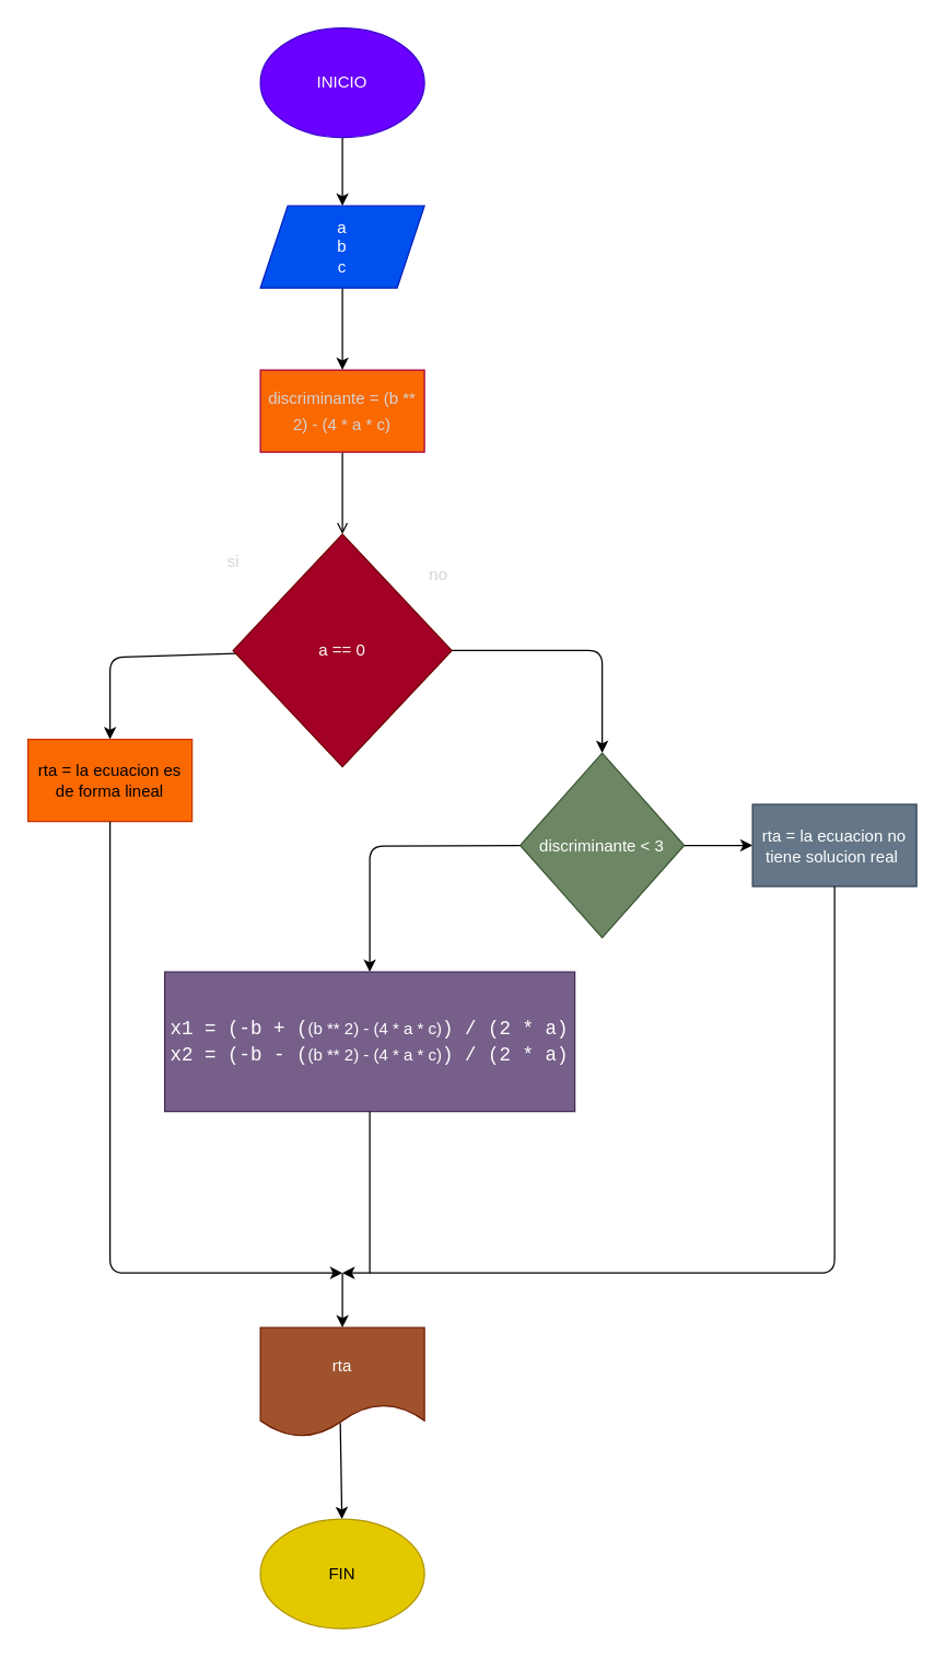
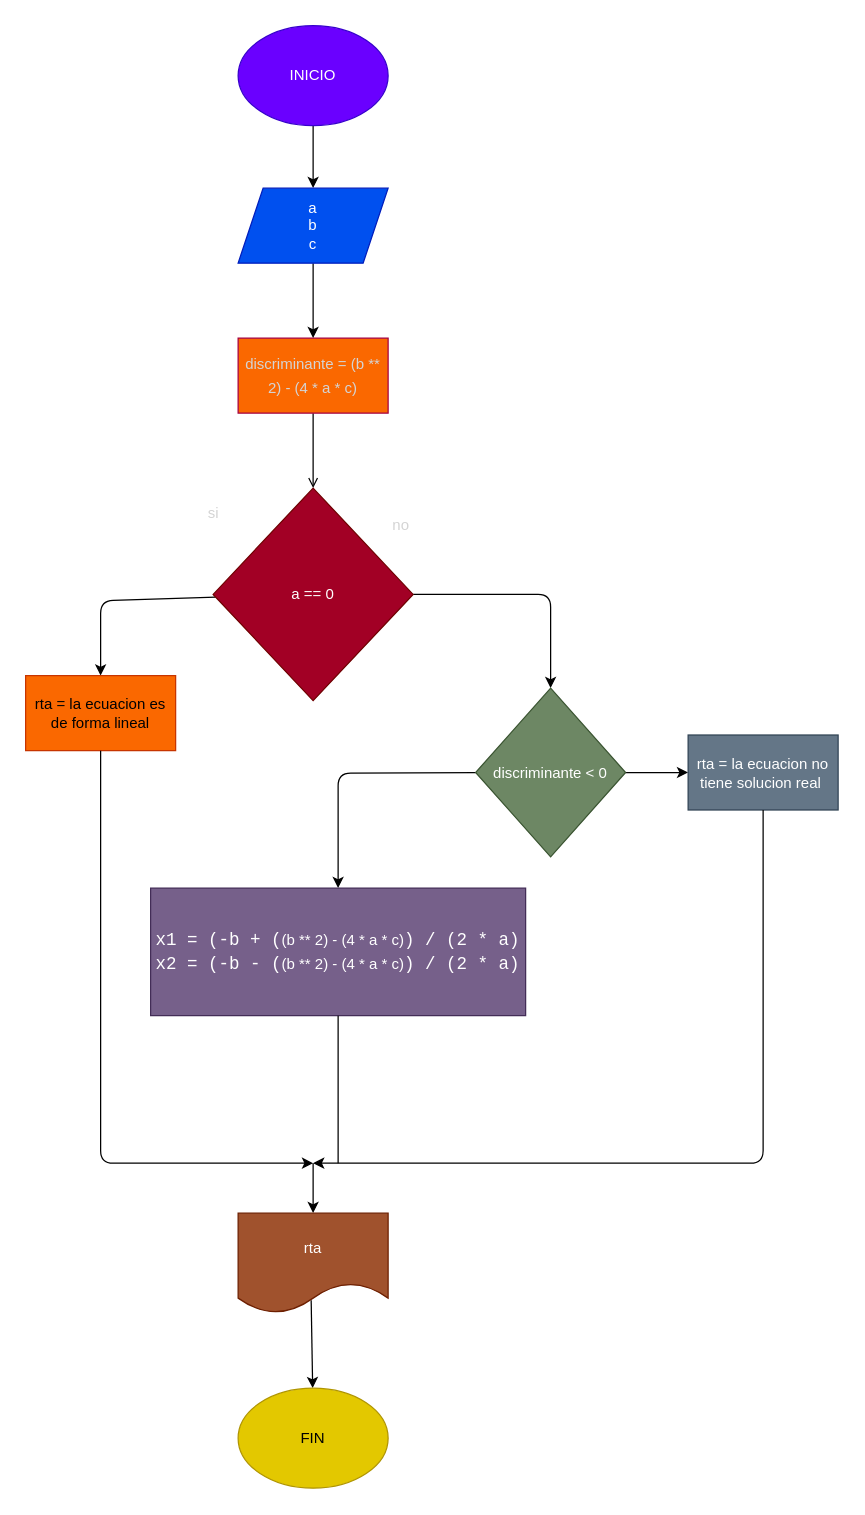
  <mxCell id="0" />
  <mxCell id="1" parent="0" />
  <mxCell id="2" value="" style="edgeStyle=none;html=1;entryX=0.5;entryY=0;entryDx=0;entryDy=0;" edge="1" parent="1" source="3" target="7"><mxGeometry relative="1" as="geometry"><mxPoint x="250" y="150" as="targetPoint" /></mxGeometry></mxCell>
  <mxCell id="3" value="INICIO" style="ellipse;whiteSpace=wrap;html=1;fillColor=#6a00ff;fontColor=#ffffff;strokeColor=#3700CC;" vertex="1" parent="1"><mxGeometry x="190" y="20" width="120" height="80" as="geometry" /></mxCell>
  <mxCell id="4" value="" style="edgeStyle=none;html=1;fontFamily=Helvetica;fontSize=12;fontColor=#D4D4D4;endArrow=open;" edge="1" parent="1" source="5" target="10"><mxGeometry relative="1" as="geometry" /></mxCell>
  <mxCell id="5" value="&lt;div style=&quot;line-height: 19px;&quot;&gt;&lt;font color=&quot;#d4d4d4&quot;&gt;discriminante = (b ** 2) - (4 * a * c)&lt;/font&gt;&lt;/div&gt;" style="rounded=0;whiteSpace=wrap;html=1;fillColor=#fa6800;fontColor=#ffffff;strokeColor=#A50040;" vertex="1" parent="1"><mxGeometry x="190" y="270" width="120" height="60" as="geometry" /></mxCell>
  <mxCell id="6" value="" style="edgeStyle=none;html=1;" edge="1" parent="1" source="7" target="5"><mxGeometry relative="1" as="geometry" /></mxCell>
  <mxCell id="7" value="a&lt;br&gt;b&lt;br&gt;c" style="shape=parallelogram;perimeter=parallelogramPerimeter;whiteSpace=wrap;html=1;fixedSize=1;fillColor=#0050ef;fontColor=#ffffff;strokeColor=#001DBC;" vertex="1" parent="1"><mxGeometry x="190" y="150" width="120" height="60" as="geometry" /></mxCell>
  <mxCell id="8" value="" style="edgeStyle=none;html=1;fontFamily=Helvetica;fontSize=12;fontColor=#D4D4D4;" edge="1" parent="1" source="10" target="11"><mxGeometry relative="1" as="geometry"><Array as="points"><mxPoint x="80" y="480" /></Array></mxGeometry></mxCell>
  <mxCell id="9" value="" style="edgeStyle=none;html=1;fontFamily=Helvetica;fontSize=12;fontColor=#D4D4D4;" edge="1" parent="1" source="10" target="16"><mxGeometry relative="1" as="geometry"><Array as="points"><mxPoint x="440" y="475" /></Array></mxGeometry></mxCell>
  <mxCell id="10" value="a == 0" style="rhombus;whiteSpace=wrap;html=1;labelBackgroundColor=none;fontFamily=Helvetica;fontSize=12;fontColor=#ffffff;fillColor=#a20025;strokeColor=#6F0000;" vertex="1" parent="1"><mxGeometry x="170" y="390" width="160" height="170" as="geometry" /></mxCell>
  <mxCell id="11" value="rta = la ecuacion es de forma lineal" style="rounded=0;whiteSpace=wrap;html=1;labelBackgroundColor=none;fontFamily=Helvetica;fontSize=12;fontColor=#000000;fillColor=#fa6800;strokeColor=#C73500;" vertex="1" parent="1"><mxGeometry x="20" y="540" width="120" height="60" as="geometry" /></mxCell>
  <mxCell id="12" value="si" style="text;html=1;align=center;verticalAlign=middle;resizable=0;points=[];autosize=1;strokeColor=none;fillColor=none;fontSize=12;fontFamily=Helvetica;fontColor=#D4D4D4;" vertex="1" parent="1"><mxGeometry x="155" y="395" width="30" height="30" as="geometry" /></mxCell>
  <mxCell id="13" value="no" style="text;html=1;align=center;verticalAlign=middle;resizable=0;points=[];autosize=1;strokeColor=none;fillColor=none;fontSize=12;fontFamily=Helvetica;fontColor=#D4D4D4;" vertex="1" parent="1"><mxGeometry x="300" y="405" width="40" height="30" as="geometry" /></mxCell>
  <mxCell id="14" value="" style="edgeStyle=none;html=1;fontFamily=Helvetica;fontSize=12;fontColor=#D4D4D4;" edge="1" parent="1" source="16" target="17"><mxGeometry relative="1" as="geometry" /></mxCell>
  <mxCell id="15" value="" style="edgeStyle=none;html=1;fontFamily=Helvetica;fontSize=12;fontColor=#D4D4D4;" edge="1" parent="1" source="16" target="18"><mxGeometry relative="1" as="geometry"><Array as="points"><mxPoint x="270" y="618" /></Array></mxGeometry></mxCell>
- <mxCell id="16" value="discriminante &amp;lt; 3" style="rhombus;whiteSpace=wrap;html=1;labelBackgroundColor=none;fontFamily=Helvetica;fontSize=12;fontColor=#ffffff;fillColor=#6d8764;strokeColor=#3A5431;" vertex="1" parent="1"><mxGeometry x="380" y="550" width="120" height="135" as="geometry" /></mxCell>
+ <mxCell id="16" value="discriminante &amp;lt; 0" style="rhombus;whiteSpace=wrap;html=1;labelBackgroundColor=none;fontFamily=Helvetica;fontSize=12;fontColor=#ffffff;fillColor=#6d8764;strokeColor=#3A5431;" vertex="1" parent="1"><mxGeometry x="380" y="550" width="120" height="135" as="geometry" /></mxCell>
  <mxCell id="17" value="rta = la ecuacion no tiene solucion real&amp;nbsp;" style="whiteSpace=wrap;html=1;fontColor=#ffffff;labelBackgroundColor=none;fontFamily=Helvetica;fontSize=12;fillColor=#647687;strokeColor=#314354;" vertex="1" parent="1"><mxGeometry x="550" y="587.5" width="120" height="60" as="geometry" /></mxCell>
  <mxCell id="18" value="&lt;div style=&quot;font-family: Consolas, &amp;quot;Courier New&amp;quot;, monospace; font-size: 14px; line-height: 19px;&quot;&gt;&lt;div style=&quot;&quot;&gt;x1 = (-b + (&lt;span style=&quot;font-family: Helvetica; font-size: 12px;&quot;&gt;(b ** 2) - (4 * a * c)&lt;/span&gt;) / (2 * a)&lt;/div&gt;&lt;div style=&quot;&quot;&gt;&lt;span style=&quot;background-color: initial;&quot;&gt;x2 = (-b - (&lt;/span&gt;&lt;span style=&quot;background-color: initial; font-family: Helvetica; font-size: 12px;&quot;&gt;(b ** 2) - (4 * a * c)&lt;/span&gt;&lt;span style=&quot;background-color: initial;&quot;&gt;) / (2 * a)&lt;/span&gt;&lt;/div&gt;&lt;/div&gt;" style="rounded=0;whiteSpace=wrap;html=1;labelBackgroundColor=none;fontFamily=Helvetica;fontSize=12;fontColor=#ffffff;fillColor=#76608a;strokeColor=#432D57;" vertex="1" parent="1"><mxGeometry x="120" y="710" width="300" height="102" as="geometry" /></mxCell>
  <mxCell id="19" value="" style="endArrow=classic;html=1;fontFamily=Helvetica;fontSize=12;fontColor=#D4D4D4;exitX=0.5;exitY=1;exitDx=0;exitDy=0;" edge="1" parent="1" source="11"><mxGeometry width="50" height="50" relative="1" as="geometry"><mxPoint x="280" y="730" as="sourcePoint" /><mxPoint x="250" y="930" as="targetPoint" /><Array as="points"><mxPoint x="80" y="930" /></Array></mxGeometry></mxCell>
  <mxCell id="20" value="" style="endArrow=classic;html=1;fontFamily=Helvetica;fontSize=12;fontColor=#D4D4D4;exitX=0.5;exitY=1;exitDx=0;exitDy=0;" edge="1" parent="1" source="17"><mxGeometry width="50" height="50" relative="1" as="geometry"><mxPoint x="280" y="730" as="sourcePoint" /><mxPoint x="250" y="930" as="targetPoint" /><Array as="points"><mxPoint x="610" y="930" /></Array></mxGeometry></mxCell>
  <mxCell id="21" value="" style="endArrow=none;html=1;fontFamily=Helvetica;fontSize=12;fontColor=#D4D4D4;exitX=0.5;exitY=1;exitDx=0;exitDy=0;" edge="1" parent="1" source="18"><mxGeometry width="50" height="50" relative="1" as="geometry"><mxPoint x="280" y="730" as="sourcePoint" /><mxPoint x="270" y="930" as="targetPoint" /></mxGeometry></mxCell>
  <mxCell id="22" value="" style="endArrow=classic;html=1;fontFamily=Helvetica;fontSize=12;fontColor=#D4D4D4;" edge="1" parent="1" target="24"><mxGeometry width="50" height="50" relative="1" as="geometry"><mxPoint x="250" y="930" as="sourcePoint" /><mxPoint x="250" y="1010" as="targetPoint" /></mxGeometry></mxCell>
  <mxCell id="23" value="" style="edgeStyle=none;html=1;fontFamily=Helvetica;fontSize=12;fontColor=#D4D4D4;exitX=0.487;exitY=0.872;exitDx=0;exitDy=0;exitPerimeter=0;" edge="1" parent="1" source="24" target="25"><mxGeometry relative="1" as="geometry"><mxPoint x="250" y="1050" as="sourcePoint" /></mxGeometry></mxCell>
  <mxCell id="24" value="rta" style="shape=document;whiteSpace=wrap;html=1;boundedLbl=1;labelBackgroundColor=none;fontFamily=Helvetica;fontSize=12;fontColor=#ffffff;fillColor=#a0522d;strokeColor=#6D1F00;" vertex="1" parent="1"><mxGeometry x="190" y="970" width="120" height="80" as="geometry" /></mxCell>
  <mxCell id="25" value="FIN" style="ellipse;whiteSpace=wrap;html=1;labelBackgroundColor=none;fontFamily=Helvetica;fontSize=12;fontColor=#000000;fillColor=#e3c800;strokeColor=#B09500;" vertex="1" parent="1"><mxGeometry x="190" y="1110" width="120" height="80" as="geometry" /></mxCell>
